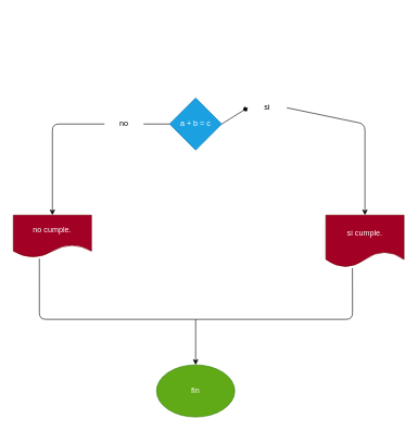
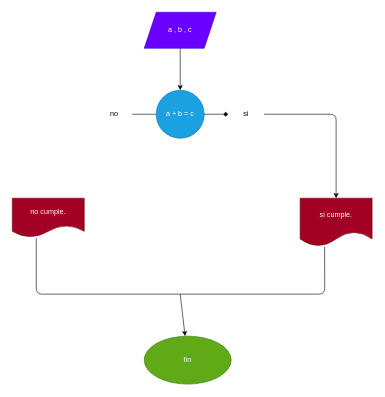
  <mxCell id="0" />
  <mxCell id="1" parent="0" />
- <mxCell id="4" value="" style="edgeStyle=none;html=1;entryX=0.5;entryY=0;entryDx=0;entryDy=0;exitX=0;exitY=0.5;exitDx=0;exitDy=0;startArrow=none;" edge="1" parent="1" source="8" target="7"><mxGeometry relative="1" as="geometry"><Array as="points"><mxPoint x="80" y="190" /></Array></mxGeometry></mxCell>
+ <mxCell id="2" value="" style="edgeStyle=none;html=1;" edge="1" parent="1" source="3" target="6"><mxGeometry relative="1" as="geometry" /></mxCell>
+ <mxCell id="3" value="a , b , c" style="shape=parallelogram;perimeter=parallelogramPerimeter;whiteSpace=wrap;html=1;fixedSize=1;fillColor=#6a00ff;fontColor=#ffffff;strokeColor=#3700CC;" vertex="1" parent="1"><mxGeometry x="240" y="20" width="120" height="60" as="geometry" /></mxCell>
  <mxCell id="5" value="" style="edgeStyle=none;html=1;exitX=1;exitY=0.5;exitDx=0;exitDy=0;entryX=0.5;entryY=0;entryDx=0;entryDy=0;startArrow=none;" edge="1" parent="1" source="11" target="10"><mxGeometry relative="1" as="geometry"><Array as="points"><mxPoint x="560" y="190" /></Array></mxGeometry></mxCell>
- <mxCell id="6" value="a + b = c" style="rhombus;whiteSpace=wrap;html=1;fillColor=#1ba1e2;fontColor=#ffffff;strokeColor=#006EAF;" vertex="1" parent="1"><mxGeometry x="260" y="150" width="80" height="80" as="geometry" /></mxCell>
+ <mxCell id="6" value="a + b = c" style="ellipse;whiteSpace=wrap;html=1;fillColor=#1ba1e2;fontColor=#ffffff;strokeColor=#006EAF;" vertex="1" parent="1"><mxGeometry x="260" y="150" width="80" height="80" as="geometry" /></mxCell>
  <mxCell id="7" value="no cumple." style="shape=document;whiteSpace=wrap;html=1;boundedLbl=1;fillColor=#a20025;fontColor=#ffffff;strokeColor=#6F0000;" vertex="1" parent="1"><mxGeometry x="20" y="330" width="120" height="65" as="geometry" /></mxCell>
  <mxCell id="8" value="no" style="text;html=1;strokeColor=none;fillColor=none;align=center;verticalAlign=middle;whiteSpace=wrap;rounded=0;" vertex="1" parent="1"><mxGeometry x="160" y="175" width="60" height="30" as="geometry" /></mxCell>
  <mxCell id="9" value="" style="edgeStyle=none;html=1;exitX=0;exitY=0.5;exitDx=0;exitDy=0;endArrow=none;" edge="1" parent="1" source="6"><mxGeometry relative="1" as="geometry"><mxPoint x="260" y="190" as="sourcePoint" /><mxPoint x="220" y="190" as="targetPoint" /><Array as="points" /></mxGeometry></mxCell>
  <mxCell id="10" value="si cumple." style="shape=document;whiteSpace=wrap;html=1;boundedLbl=1;fillColor=#a20025;fontColor=#ffffff;strokeColor=#6F0000;" vertex="1" parent="1"><mxGeometry x="500" y="330" width="120" height="80" as="geometry" /></mxCell>
- <mxCell id="11" value="si" style="text;html=1;strokeColor=none;fillColor=none;align=center;verticalAlign=middle;whiteSpace=wrap;rounded=0;" vertex="1" parent="1"><mxGeometry x="380" y="150" width="60" height="30" as="geometry" /></mxCell>
+ <mxCell id="11" value="si" style="text;html=1;strokeColor=none;fillColor=none;align=center;verticalAlign=middle;whiteSpace=wrap;rounded=0;" vertex="1" parent="1"><mxGeometry x="380" y="175" width="60" height="30" as="geometry" /></mxCell>
  <mxCell id="12" value="" style="edgeStyle=none;html=1;exitX=1;exitY=0.5;exitDx=0;exitDy=0;entryX=0;entryY=0.5;entryDx=0;entryDy=0;endArrow=diamond;" edge="1" parent="1" source="6" target="11"><mxGeometry relative="1" as="geometry"><mxPoint x="340" y="190" as="sourcePoint" /><mxPoint x="560" y="330" as="targetPoint" /><Array as="points" /></mxGeometry></mxCell>
  <mxCell id="13" value="" style="endArrow=none;html=1;exitX=0.333;exitY=1.025;exitDx=0;exitDy=0;exitPerimeter=0;" edge="1" parent="1" source="7"><mxGeometry width="50" height="50" relative="1" as="geometry"><mxPoint x="280" y="450" as="sourcePoint" /><mxPoint x="300" y="490" as="targetPoint" /><Array as="points"><mxPoint x="60" y="490" /></Array></mxGeometry></mxCell>
  <mxCell id="14" value="" style="endArrow=none;html=1;entryX=0.34;entryY=1.015;entryDx=0;entryDy=0;entryPerimeter=0;" edge="1" parent="1" target="10"><mxGeometry width="50" height="50" relative="1" as="geometry"><mxPoint x="300" y="490" as="sourcePoint" /><mxPoint x="330" y="400" as="targetPoint" /><Array as="points"><mxPoint x="541" y="490" /></Array></mxGeometry></mxCell>
  <mxCell id="15" value="" style="endArrow=classic;html=1;" edge="1" parent="1" target="16"><mxGeometry width="50" height="50" relative="1" as="geometry"><mxPoint x="300" y="490" as="sourcePoint" /><mxPoint x="300" y="560" as="targetPoint" /></mxGeometry></mxCell>
- <mxCell id="16" value="fin" style="ellipse;whiteSpace=wrap;html=1;fillColor=#60a917;fontColor=#ffffff;strokeColor=#2D7600;" vertex="1" parent="1"><mxGeometry x="240" y="560" width="120" height="80" as="geometry" /></mxCell>
+ <mxCell id="16" value="fin" style="ellipse;whiteSpace=wrap;html=1;fillColor=#60a917;fontColor=#ffffff;strokeColor=#2D7600;" vertex="1" parent="1"><mxGeometry x="240" y="560" width="145" height="80" as="geometry" /></mxCell>
